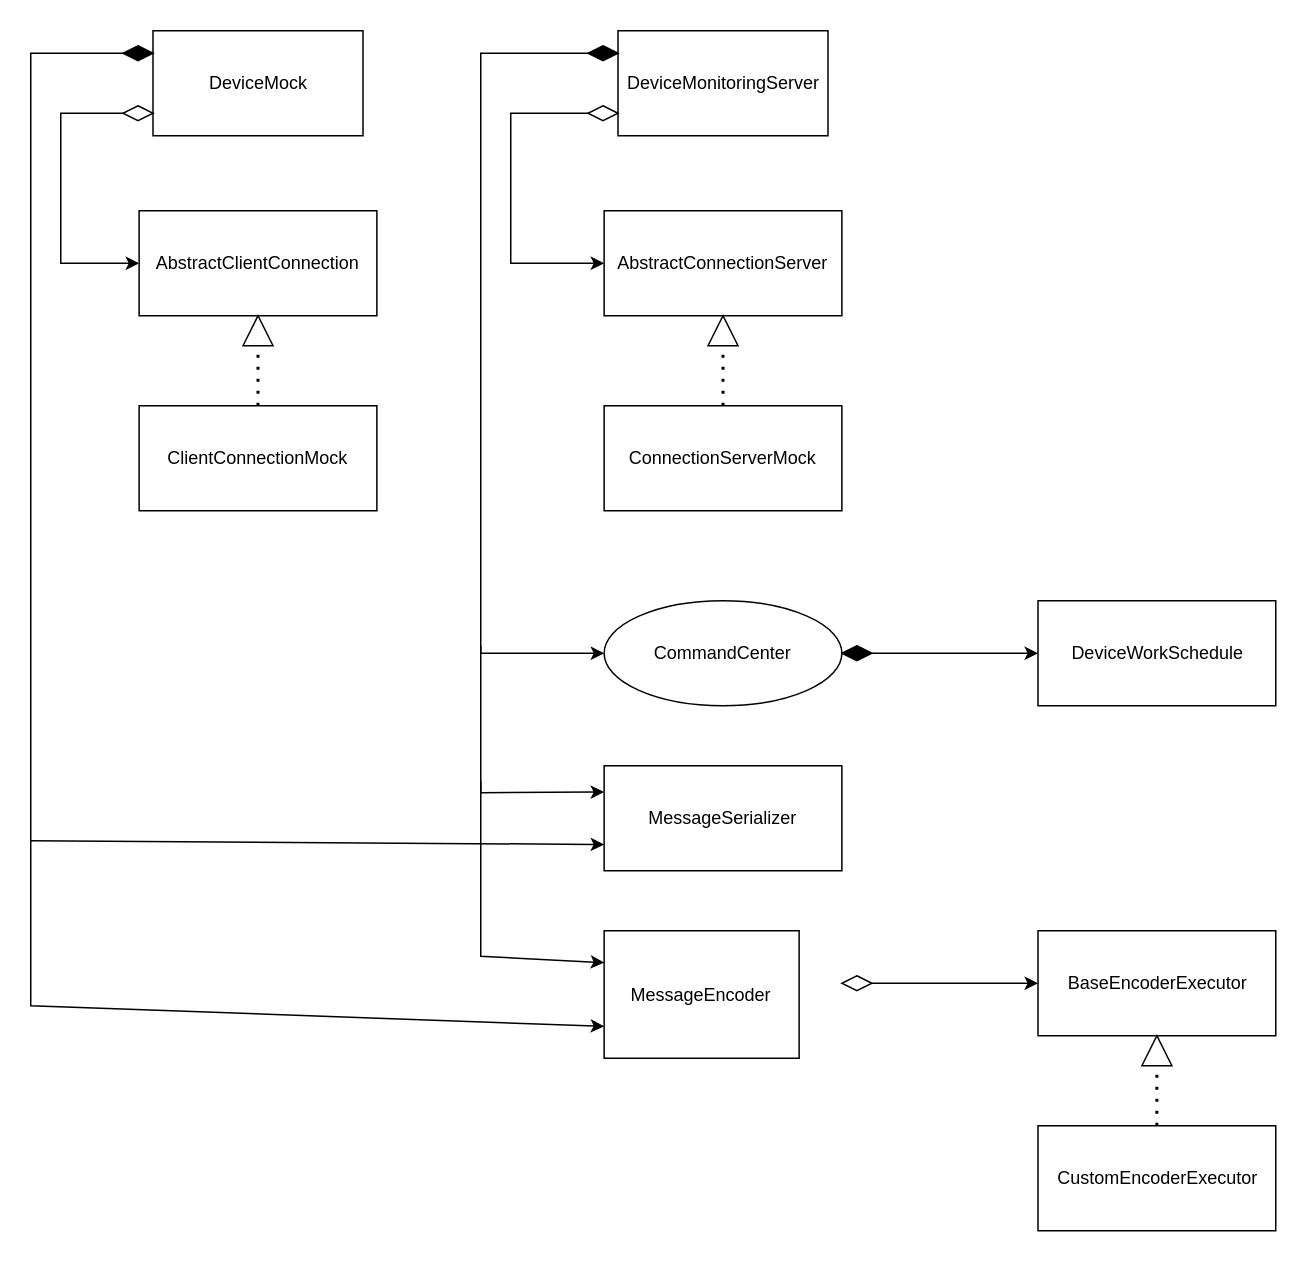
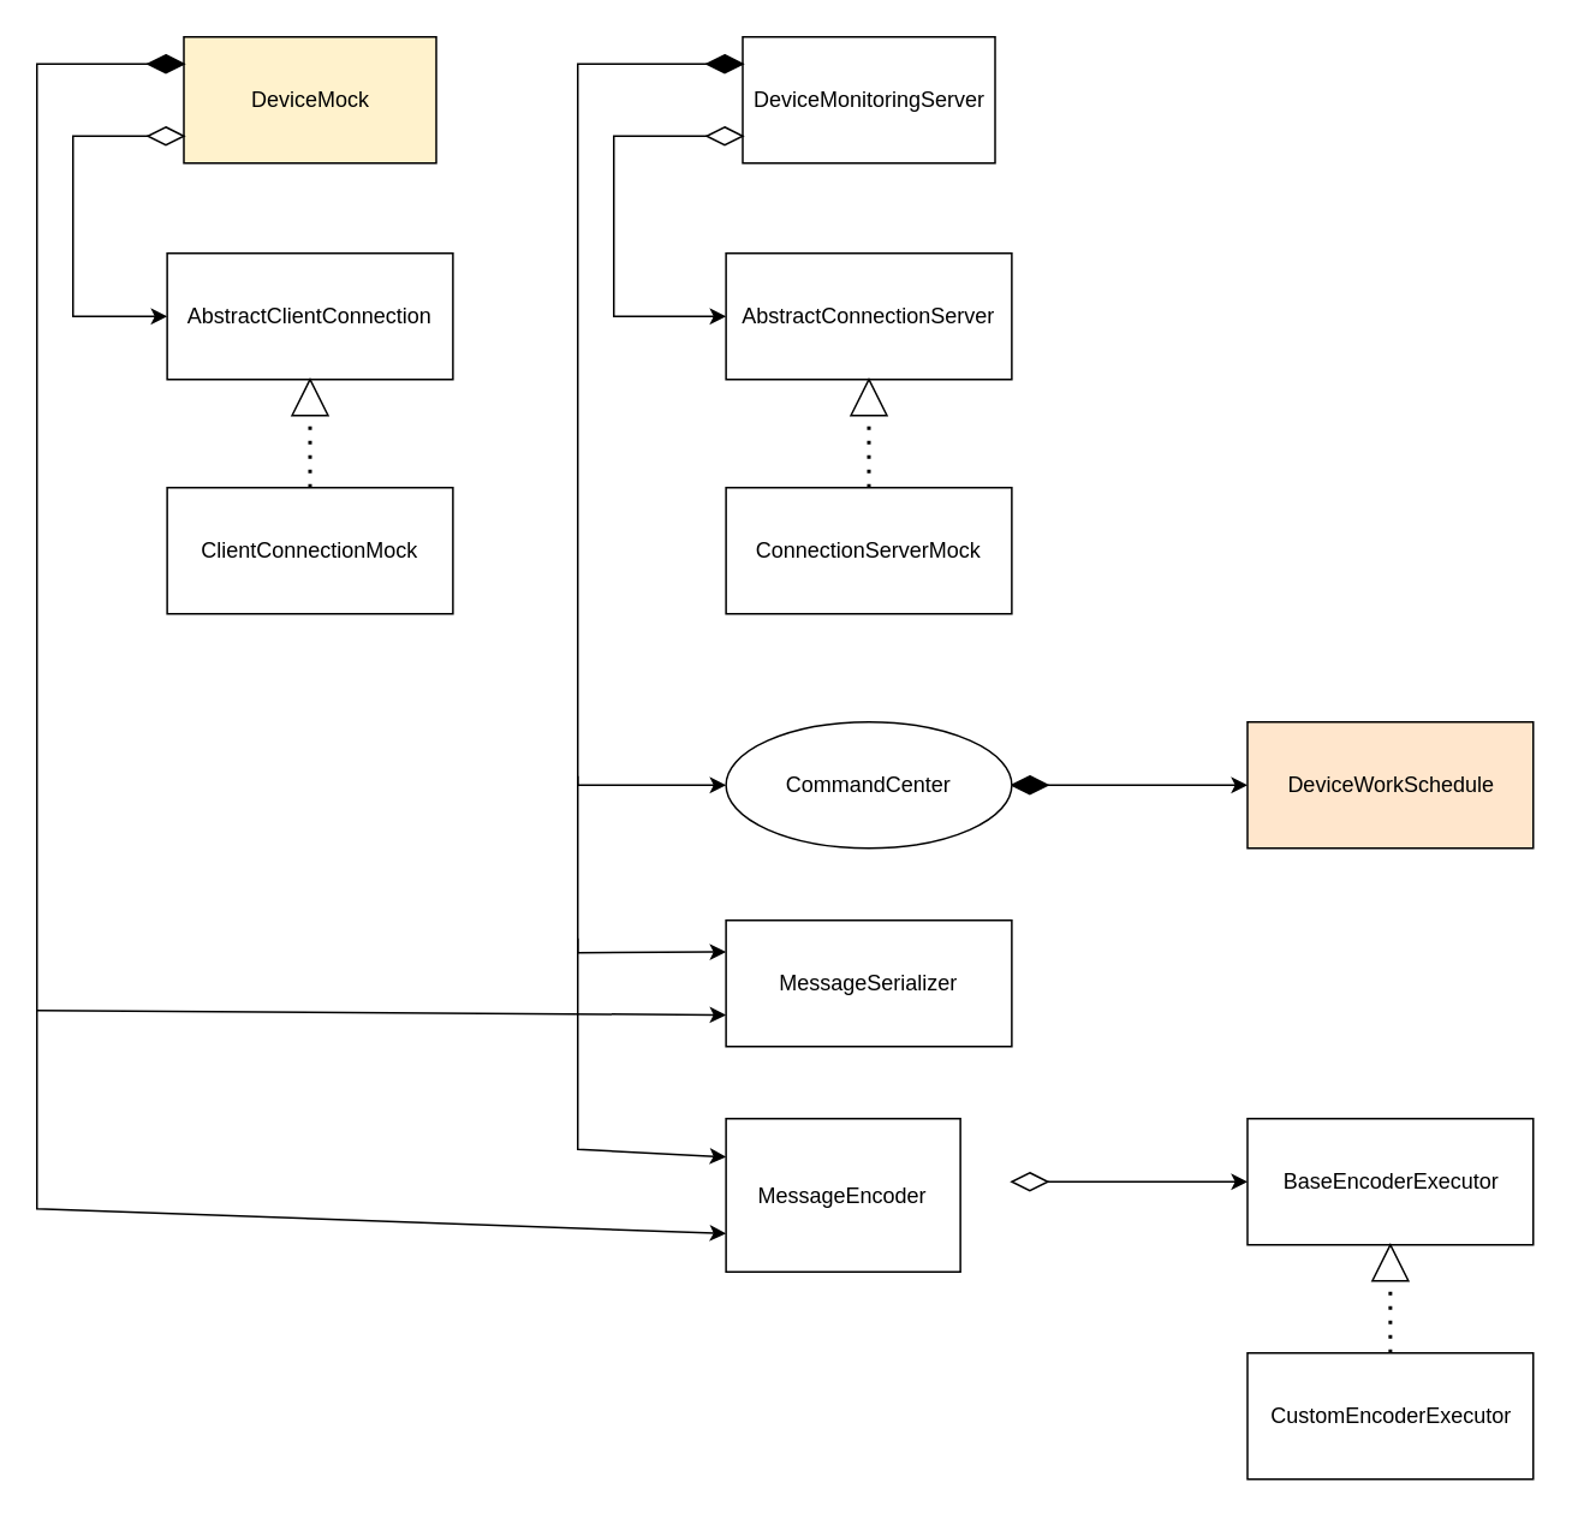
  <mxCell id="0" />
  <mxCell id="1" parent="0" />
  <mxCell id="2" value="BaseEncoderExecutor" style="rounded=0;whiteSpace=wrap;html=1;" parent="1" vertex="1"><mxGeometry x="691.5" y="620" width="158.5" height="70" as="geometry" /></mxCell>
  <mxCell id="3" value="" style="rhombus;whiteSpace=wrap;html=1;fillColor=#000000;" parent="1" vertex="1"><mxGeometry x="560.75" y="430" width="20" height="10" as="geometry" /></mxCell>
- <mxCell id="4" value="DeviceMock" style="rounded=0;whiteSpace=wrap;html=1;" parent="1" vertex="1"><mxGeometry x="101.5" y="20" width="140" height="70" as="geometry" /></mxCell>
+ <mxCell id="4" value="DeviceMock" style="rounded=0;whiteSpace=wrap;html=1;fillColor=#fff2cc;" parent="1" vertex="1"><mxGeometry x="101.5" y="20" width="140" height="70" as="geometry" /></mxCell>
  <mxCell id="5" value="AbstractClientConnection" style="rounded=0;whiteSpace=wrap;html=1;" parent="1" vertex="1"><mxGeometry x="92.25" y="140" width="158.5" height="70" as="geometry" /></mxCell>
  <mxCell id="6" value="" style="rhombus;whiteSpace=wrap;html=1;fillColor=none;" parent="1" vertex="1"><mxGeometry x="81.5" y="70" width="20" height="10" as="geometry" /></mxCell>
  <mxCell id="7" value="" style="endArrow=classic;html=1;rounded=0;exitX=0;exitY=0.5;exitDx=0;exitDy=0;entryX=0;entryY=0.5;entryDx=0;entryDy=0;" parent="1" source="6" target="5" edge="1"><mxGeometry width="50" height="50" relative="1" as="geometry"><mxPoint x="460" y="350" as="sourcePoint" /><mxPoint x="10" y="190" as="targetPoint" /><Array as="points"><mxPoint x="40" y="75" /><mxPoint x="40" y="175" /></Array></mxGeometry></mxCell>
  <mxCell id="8" value="MessageSerializer" style="rounded=0;whiteSpace=wrap;html=1;" parent="1" vertex="1"><mxGeometry x="402.25" y="510" width="158.5" height="70" as="geometry" /></mxCell>
  <mxCell id="9" value="MessageEncoder" style="rounded=0;whiteSpace=wrap;html=1;" parent="1" vertex="1"><mxGeometry x="402.25" y="620" width="130" height="85" as="geometry" /></mxCell>
  <mxCell id="10" value="" style="endArrow=classic;html=1;rounded=0;entryX=0;entryY=0.75;entryDx=0;entryDy=0;" parent="1" target="8" edge="1"><mxGeometry width="50" height="50" relative="1" as="geometry"><mxPoint x="20" y="560" as="sourcePoint" /><mxPoint x="92.25" y="230" as="targetPoint" /></mxGeometry></mxCell>
  <mxCell id="11" value="" style="endArrow=classic;html=1;rounded=0;entryX=0;entryY=0.75;entryDx=0;entryDy=0;exitX=0;exitY=0.5;exitDx=0;exitDy=0;" parent="1" source="12" target="9" edge="1"><mxGeometry width="50" height="50" relative="1" as="geometry"><mxPoint x="30" y="170" as="sourcePoint" /><mxPoint x="60" y="290" as="targetPoint" /><Array as="points"><mxPoint x="20" y="35" /><mxPoint x="20" y="670" /></Array></mxGeometry></mxCell>
  <mxCell id="12" value="" style="rhombus;whiteSpace=wrap;html=1;fillColor=#000000;" parent="1" vertex="1"><mxGeometry x="81.5" y="30" width="20" height="10" as="geometry" /></mxCell>
  <mxCell id="13" value="DeviсeMonitoringServer" style="rounded=0;whiteSpace=wrap;html=1;" parent="1" vertex="1"><mxGeometry x="411.5" y="20" width="140" height="70" as="geometry" /></mxCell>
  <mxCell id="14" value="AbstractConnectionServer" style="rounded=0;whiteSpace=wrap;html=1;" parent="1" vertex="1"><mxGeometry x="402.25" y="140" width="158.5" height="70" as="geometry" /></mxCell>
  <mxCell id="15" value="" style="rhombus;whiteSpace=wrap;html=1;fillColor=none;" parent="1" vertex="1"><mxGeometry x="391.5" y="70" width="20" height="10" as="geometry" /></mxCell>
  <mxCell id="16" value="" style="endArrow=classic;html=1;rounded=0;exitX=0;exitY=0.5;exitDx=0;exitDy=0;entryX=0;entryY=0.5;entryDx=0;entryDy=0;" parent="1" source="15" target="14" edge="1"><mxGeometry width="50" height="50" relative="1" as="geometry"><mxPoint x="770" y="350" as="sourcePoint" /><mxPoint x="320" y="190" as="targetPoint" /><Array as="points"><mxPoint x="340" y="75" /><mxPoint x="340" y="175" /></Array></mxGeometry></mxCell>
  <mxCell id="17" value="" style="rhombus;whiteSpace=wrap;html=1;fillColor=#000000;" parent="1" vertex="1"><mxGeometry x="391.5" y="30" width="20" height="10" as="geometry" /></mxCell>
  <mxCell id="18" value="CommandCenter" style="ellipse;whiteSpace=wrap;html=1;" parent="1" vertex="1"><mxGeometry x="402.25" y="400" width="158.5" height="70" as="geometry" /></mxCell>
  <mxCell id="19" value="" style="endArrow=classic;html=1;rounded=0;entryX=0;entryY=0.5;entryDx=0;entryDy=0;exitX=0;exitY=0.5;exitDx=0;exitDy=0;" parent="1" source="17" target="18" edge="1"><mxGeometry width="50" height="50" relative="1" as="geometry"><mxPoint x="320" y="40" as="sourcePoint" /><mxPoint x="380" y="490" as="targetPoint" /><Array as="points"><mxPoint x="320" y="35" /><mxPoint x="320" y="435" /></Array></mxGeometry></mxCell>
- <mxCell id="20" value="DeviceWorkSchedule" style="rounded=0;whiteSpace=wrap;html=1;" parent="1" vertex="1"><mxGeometry x="691.5" y="400" width="158.5" height="70" as="geometry" /></mxCell>
+ <mxCell id="20" value="DeviceWorkSchedule" style="rounded=0;whiteSpace=wrap;html=1;fillColor=#ffe6cc;" parent="1" vertex="1"><mxGeometry x="691.5" y="400" width="158.5" height="70" as="geometry" /></mxCell>
  <mxCell id="21" value="" style="endArrow=classic;html=1;rounded=0;entryX=0;entryY=0.25;entryDx=0;entryDy=0;" parent="1" target="8" edge="1"><mxGeometry width="50" height="50" relative="1" as="geometry"><mxPoint x="320" y="430" as="sourcePoint" /><mxPoint x="430" y="420" as="targetPoint" /><Array as="points"><mxPoint x="320" y="528" /></Array></mxGeometry></mxCell>
  <mxCell id="22" value="" style="endArrow=classic;html=1;rounded=0;entryX=0;entryY=0.25;entryDx=0;entryDy=0;" parent="1" target="9" edge="1"><mxGeometry width="50" height="50" relative="1" as="geometry"><mxPoint x="320" y="520" as="sourcePoint" /><mxPoint x="330" y="470" as="targetPoint" /><Array as="points"><mxPoint x="320" y="637" /></Array></mxGeometry></mxCell>
  <mxCell id="23" value="" style="endArrow=classic;html=1;rounded=0;exitX=1;exitY=0.5;exitDx=0;exitDy=0;entryX=0;entryY=0.5;entryDx=0;entryDy=0;" parent="1" source="3" target="20" edge="1"><mxGeometry width="50" height="50" relative="1" as="geometry"><mxPoint x="440" y="430" as="sourcePoint" /><mxPoint x="670" y="480" as="targetPoint" /></mxGeometry></mxCell>
  <mxCell id="24" value="" style="rhombus;whiteSpace=wrap;html=1;fillColor=none;" parent="1" vertex="1"><mxGeometry x="560.75" y="650" width="20" height="10" as="geometry" /></mxCell>
  <mxCell id="25" value="" style="endArrow=classic;html=1;rounded=0;exitX=1;exitY=0.5;exitDx=0;exitDy=0;entryX=0;entryY=0.5;entryDx=0;entryDy=0;" parent="1" source="24" target="2" edge="1"><mxGeometry width="50" height="50" relative="1" as="geometry"><mxPoint x="560" y="630" as="sourcePoint" /><mxPoint x="610" y="580" as="targetPoint" /></mxGeometry></mxCell>
  <mxCell id="26" value="ClientConnectionMock" style="rounded=0;whiteSpace=wrap;html=1;" parent="1" vertex="1"><mxGeometry x="92.25" y="270" width="158.5" height="70" as="geometry" /></mxCell>
  <mxCell id="27" value="ConnectionServerMock" style="rounded=0;whiteSpace=wrap;html=1;" parent="1" vertex="1"><mxGeometry x="402.25" y="270" width="158.5" height="70" as="geometry" /></mxCell>
  <mxCell id="28" value="" style="triangle;whiteSpace=wrap;html=1;fillColor=none;rotation=-90;" parent="1" vertex="1"><mxGeometry x="161.5" y="210" width="20" height="20" as="geometry" /></mxCell>
  <mxCell id="29" value="" style="triangle;whiteSpace=wrap;html=1;fillColor=none;rotation=-90;" parent="1" vertex="1"><mxGeometry x="471.5" y="210" width="20" height="20" as="geometry" /></mxCell>
  <mxCell id="30" value="" style="endArrow=none;dashed=1;html=1;dashPattern=1 3;strokeWidth=2;rounded=0;entryX=0;entryY=0.5;entryDx=0;entryDy=0;exitX=0.5;exitY=0;exitDx=0;exitDy=0;" parent="1" source="26" target="28" edge="1"><mxGeometry width="50" height="50" relative="1" as="geometry"><mxPoint x="70" y="280" as="sourcePoint" /><mxPoint x="120" y="230" as="targetPoint" /></mxGeometry></mxCell>
  <mxCell id="31" value="" style="endArrow=none;dashed=1;html=1;dashPattern=1 3;strokeWidth=2;rounded=0;entryX=0;entryY=0.5;entryDx=0;entryDy=0;exitX=0.5;exitY=0;exitDx=0;exitDy=0;" parent="1" source="27" target="29" edge="1"><mxGeometry width="50" height="50" relative="1" as="geometry"><mxPoint x="70" y="280" as="sourcePoint" /><mxPoint x="120" y="230" as="targetPoint" /></mxGeometry></mxCell>
  <mxCell id="32" value="CustomEncoderExecutor" style="rounded=0;whiteSpace=wrap;html=1;" parent="1" vertex="1"><mxGeometry x="691.5" y="750" width="158.5" height="70" as="geometry" /></mxCell>
  <mxCell id="33" value="" style="triangle;whiteSpace=wrap;html=1;fillColor=none;rotation=-90;" parent="1" vertex="1"><mxGeometry x="760.75" y="690" width="20" height="20" as="geometry" /></mxCell>
  <mxCell id="34" value="" style="endArrow=none;dashed=1;html=1;dashPattern=1 3;strokeWidth=2;rounded=0;entryX=0;entryY=0.5;entryDx=0;entryDy=0;exitX=0.5;exitY=0;exitDx=0;exitDy=0;" parent="1" target="33" edge="1"><mxGeometry width="50" height="50" relative="1" as="geometry"><mxPoint x="770.75" y="750" as="sourcePoint" /><mxPoint x="719.25" y="710" as="targetPoint" /></mxGeometry></mxCell>
